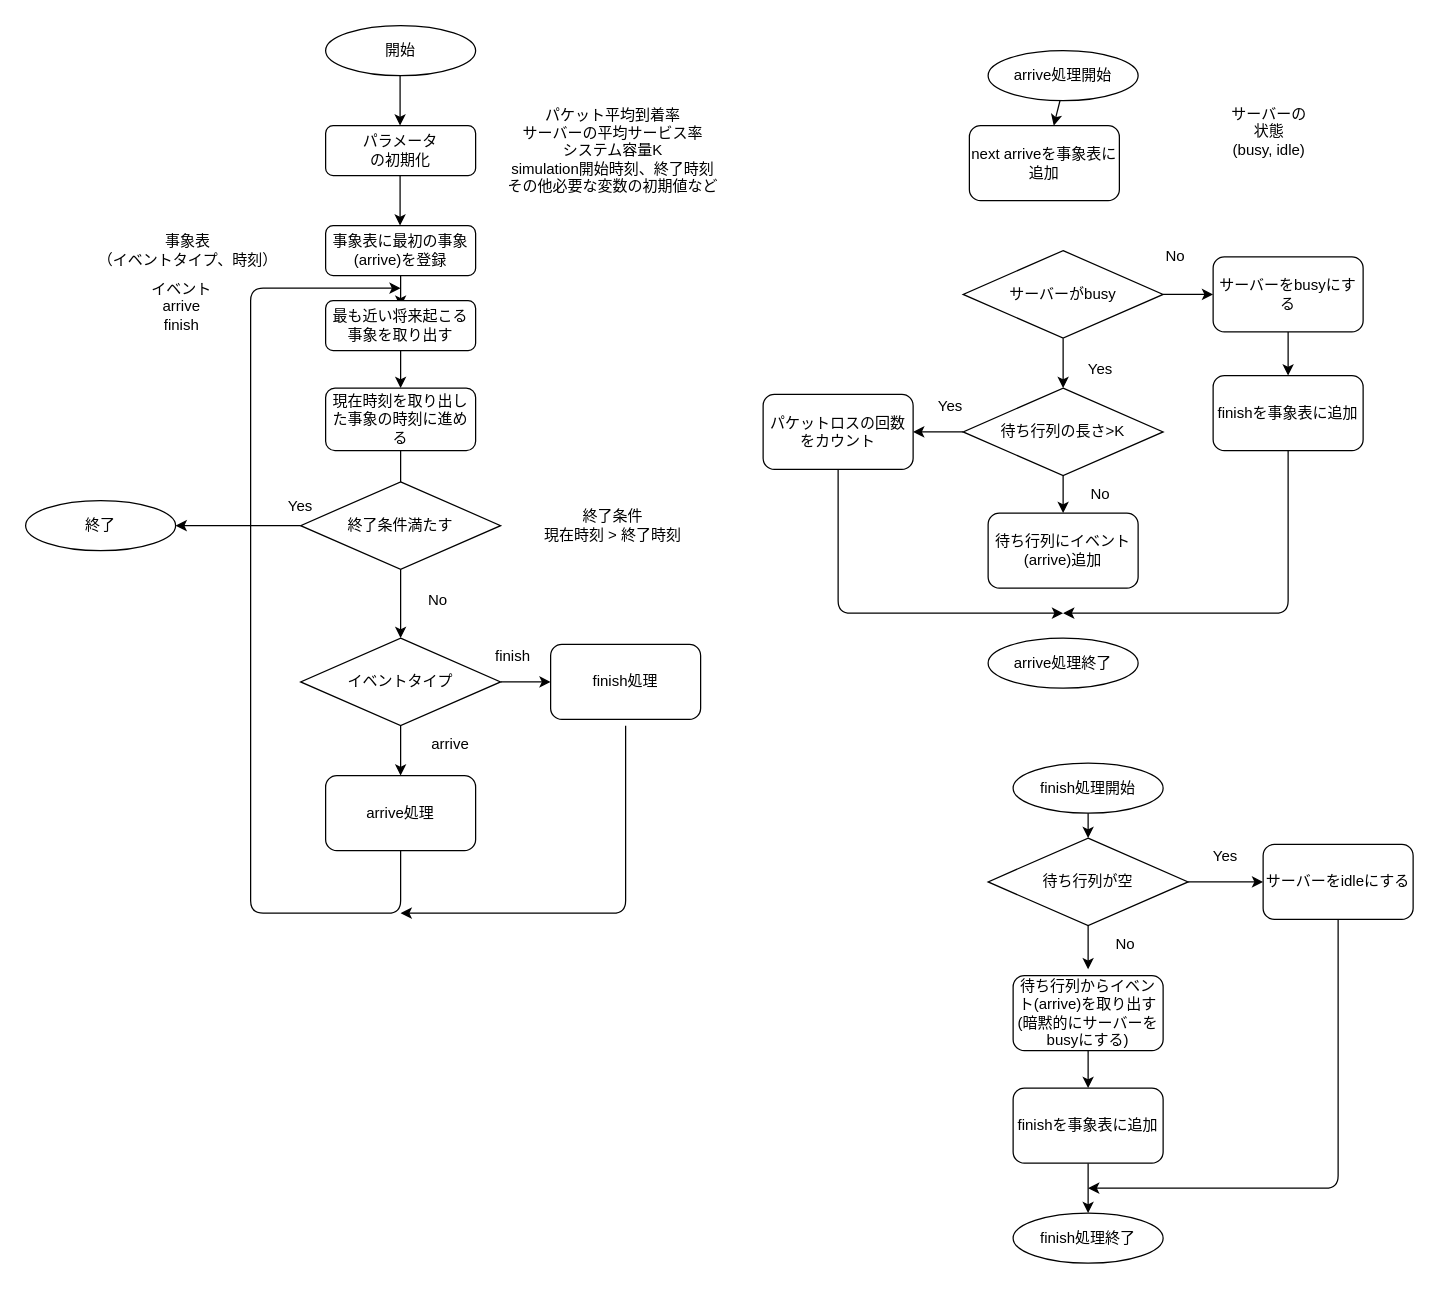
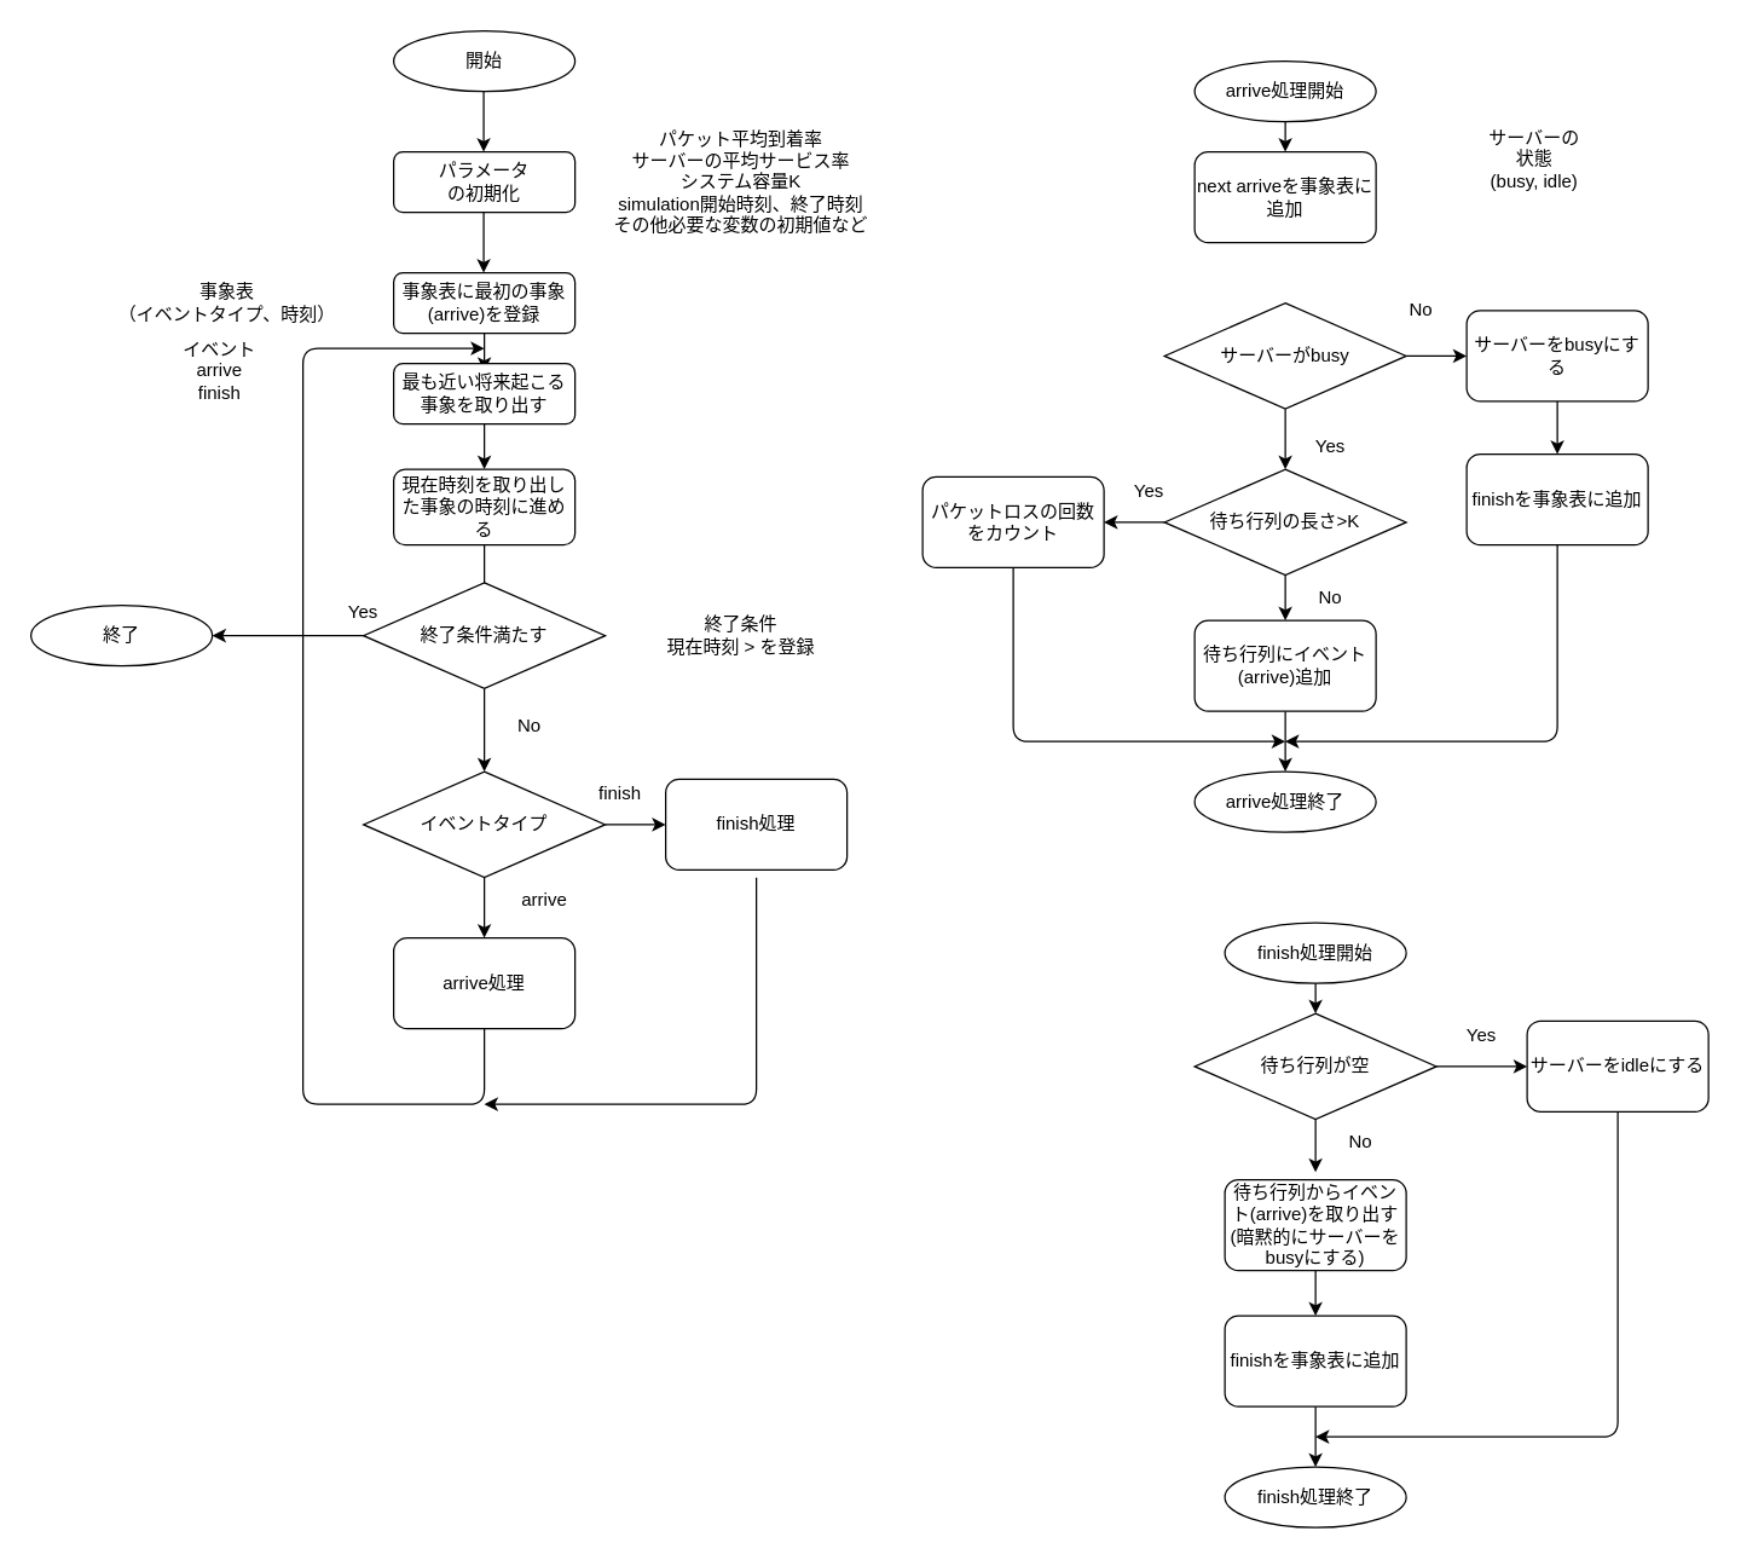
  <mxCell id="0" />
  <mxCell id="1" parent="0" />
  <mxCell id="2" value="開始" style="ellipse;whiteSpace=wrap;html=1;strokeColor=default;fillColor=default;" parent="1" vertex="1"><mxGeometry x="260" y="20" width="120" height="40" as="geometry" /></mxCell>
  <mxCell id="3" value="パラメータ&lt;br&gt;の初期化" style="rounded=1;whiteSpace=wrap;html=1;strokeColor=default;" parent="1" vertex="1"><mxGeometry x="260" y="100" width="120" height="40" as="geometry" /></mxCell>
  <mxCell id="4" value="" style="edgeStyle=none;html=1;strokeColor=default;" parent="1" source="5" edge="1"><mxGeometry relative="1" as="geometry"><mxPoint x="320" y="245" as="targetPoint" /></mxGeometry></mxCell>
  <mxCell id="5" value="事象表に最初の事象(arrive)を登録" style="rounded=1;whiteSpace=wrap;html=1;strokeColor=default;" parent="1" vertex="1"><mxGeometry x="260" y="180" width="120" height="40" as="geometry" /></mxCell>
  <mxCell id="6" value="終了" style="ellipse;whiteSpace=wrap;html=1;fillColor=none;" parent="1" vertex="1"><mxGeometry x="20" y="400" width="120" height="40" as="geometry" /></mxCell>
  <mxCell id="7" value="" style="edgeStyle=none;html=1;strokeColor=default;" parent="1" edge="1"><mxGeometry relative="1" as="geometry"><mxPoint x="319.57" y="60" as="sourcePoint" /><mxPoint x="319.57" y="100" as="targetPoint" /></mxGeometry></mxCell>
  <mxCell id="8" value="" style="edgeStyle=none;html=1;strokeColor=default;" parent="1" edge="1"><mxGeometry relative="1" as="geometry"><mxPoint x="319.57" y="140" as="sourcePoint" /><mxPoint x="319.57" y="180" as="targetPoint" /></mxGeometry></mxCell>
  <mxCell id="9" value="サーバーの状態&lt;br&gt;(busy, idle)" style="text;html=1;align=center;verticalAlign=middle;whiteSpace=wrap;rounded=0;strokeColor=none;" parent="1" vertex="1"><mxGeometry x="980" y="90" width="70" height="30" as="geometry" /></mxCell>
  <mxCell id="10" value="パケット平均到着率&lt;br&gt;サーバーの平均サービス率&lt;br&gt;システム容量K&lt;br&gt;simulation開始時刻、終了時刻&lt;br&gt;その他必要な変数の初期値など" style="text;html=1;align=center;verticalAlign=middle;whiteSpace=wrap;rounded=0;strokeColor=none;" parent="1" vertex="1"><mxGeometry x="390" y="70" width="200" height="100" as="geometry" /></mxCell>
  <mxCell id="11" value="イベント&lt;br&gt;arrive&lt;br&gt;finish" style="text;html=1;align=center;verticalAlign=middle;whiteSpace=wrap;rounded=0;strokeColor=none;" parent="1" vertex="1"><mxGeometry x="100" y="225" width="90" height="40" as="geometry" /></mxCell>
  <mxCell id="12" value="" style="edgeStyle=none;html=1;strokeColor=default;" parent="1" source="13" target="22" edge="1"><mxGeometry relative="1" as="geometry" /></mxCell>
  <mxCell id="13" value="最も近い将来起こる事象を取り出す" style="rounded=1;whiteSpace=wrap;html=1;strokeColor=default;" parent="1" vertex="1"><mxGeometry x="260" y="240" width="120" height="40" as="geometry" /></mxCell>
  <mxCell id="14" value="" style="edgeStyle=none;html=1;strokeColor=default;" parent="1" source="16" target="17" edge="1"><mxGeometry relative="1" as="geometry" /></mxCell>
  <mxCell id="15" value="" style="edgeStyle=none;html=1;strokeColor=default;" edge="1" parent="1" source="16" target="20"><mxGeometry relative="1" as="geometry" /></mxCell>
  <mxCell id="16" value="イベントタイプ" style="rhombus;whiteSpace=wrap;html=1;strokeColor=default;" parent="1" vertex="1"><mxGeometry x="240" y="510" width="160" height="70" as="geometry" /></mxCell>
  <mxCell id="17" value="arrive処理" style="rounded=1;whiteSpace=wrap;html=1;strokeColor=default;" parent="1" vertex="1"><mxGeometry x="260" y="620" width="120" height="60" as="geometry" /></mxCell>
  <mxCell id="18" value="finish" style="text;html=1;align=center;verticalAlign=middle;whiteSpace=wrap;rounded=0;strokeColor=none;" parent="1" vertex="1"><mxGeometry x="380" y="510" width="60" height="30" as="geometry" /></mxCell>
  <mxCell id="19" value="事象表&lt;br&gt;（イベントタイプ、時刻）" style="text;html=1;align=center;verticalAlign=middle;whiteSpace=wrap;rounded=0;strokeColor=none;" parent="1" vertex="1"><mxGeometry x="60" y="180" width="180" height="40" as="geometry" /></mxCell>
  <mxCell id="20" value="finish処理" style="rounded=1;whiteSpace=wrap;html=1;strokeColor=default;" parent="1" vertex="1"><mxGeometry x="440" y="515" width="120" height="60" as="geometry" /></mxCell>
  <mxCell id="21" value="" style="edgeStyle=none;html=1;entryX=0.5;entryY=0;entryDx=0;entryDy=0;strokeColor=default;" parent="1" source="22" target="16" edge="1"><mxGeometry relative="1" as="geometry"><mxPoint x="335.789" y="380" as="targetPoint" /></mxGeometry></mxCell>
  <mxCell id="22" value="現在時刻を取り出した事象の時刻に進める" style="rounded=1;whiteSpace=wrap;html=1;strokeColor=default;" parent="1" vertex="1"><mxGeometry x="260" y="310" width="120" height="50" as="geometry" /></mxCell>
  <mxCell id="23" value="arrive" style="text;html=1;align=center;verticalAlign=middle;whiteSpace=wrap;rounded=0;strokeColor=none;" parent="1" vertex="1"><mxGeometry x="330" y="580" width="60" height="30" as="geometry" /></mxCell>
  <mxCell id="24" value="Yes" style="text;html=1;align=center;verticalAlign=middle;whiteSpace=wrap;rounded=0;strokeColor=none;" parent="1" vertex="1"><mxGeometry x="210" y="390" width="60" height="30" as="geometry" /></mxCell>
  <mxCell id="25" value="" style="edgeStyle=none;html=1;strokeColor=default;" parent="1" target="26" edge="1"><mxGeometry relative="1" as="geometry"><mxPoint x="850" y="70" as="sourcePoint" /></mxGeometry></mxCell>
- <mxCell id="26" value="next arriveを事象表に追加" style="rounded=1;whiteSpace=wrap;html=1;strokeColor=default;" parent="1" vertex="1"><mxGeometry x="775" y="100" width="120" height="60" as="geometry" /></mxCell>
+ <mxCell id="26" value="next arriveを事象表に追加" style="rounded=1;whiteSpace=wrap;html=1;strokeColor=default;" parent="1" vertex="1"><mxGeometry x="790" y="100" width="120" height="60" as="geometry" /></mxCell>
  <mxCell id="27" value="" style="edgeStyle=none;html=1;strokeColor=default;" parent="1" source="29" target="32" edge="1"><mxGeometry relative="1" as="geometry" /></mxCell>
  <mxCell id="28" value="" style="edgeStyle=none;html=1;strokeColor=default;" parent="1" source="29" target="41" edge="1"><mxGeometry relative="1" as="geometry" /></mxCell>
  <mxCell id="29" value="サーバーがbusy" style="rhombus;whiteSpace=wrap;html=1;strokeColor=default;" parent="1" vertex="1"><mxGeometry x="770" y="200" width="160" height="70" as="geometry" /></mxCell>
  <mxCell id="30" value="" style="edgeStyle=none;html=1;strokeColor=default;" parent="1" source="32" edge="1"><mxGeometry relative="1" as="geometry"><mxPoint x="730" y="345" as="targetPoint" /></mxGeometry></mxCell>
  <mxCell id="31" value="" style="edgeStyle=none;html=1;strokeColor=default;" parent="1" source="32" target="35" edge="1"><mxGeometry relative="1" as="geometry" /></mxCell>
  <mxCell id="32" value="待ち行列の長さ&amp;gt;K" style="rhombus;whiteSpace=wrap;html=1;strokeColor=default;" parent="1" vertex="1"><mxGeometry x="770" y="310" width="160" height="70" as="geometry" /></mxCell>
  <mxCell id="33" value="パケットロスの回数をカウント" style="rounded=1;whiteSpace=wrap;html=1;strokeColor=default;" parent="1" vertex="1"><mxGeometry x="610" y="315" width="120" height="60" as="geometry" /></mxCell>
+ <mxCell id="34" value="" style="edgeStyle=none;html=1;strokeColor=default;" parent="1" source="35" target="44" edge="1"><mxGeometry relative="1" as="geometry" /></mxCell>
  <mxCell id="35" value="待ち行列にイベント(arrive)追加" style="rounded=1;whiteSpace=wrap;html=1;strokeColor=default;" parent="1" vertex="1"><mxGeometry x="790" y="410" width="120" height="60" as="geometry" /></mxCell>
  <mxCell id="36" value="Yes" style="text;html=1;align=center;verticalAlign=middle;whiteSpace=wrap;rounded=0;strokeColor=none;" parent="1" vertex="1"><mxGeometry x="730" y="310" width="60" height="30" as="geometry" /></mxCell>
  <mxCell id="37" value="No" style="text;html=1;align=center;verticalAlign=middle;whiteSpace=wrap;rounded=0;strokeColor=none;" parent="1" vertex="1"><mxGeometry x="850" y="380" width="60" height="30" as="geometry" /></mxCell>
  <mxCell id="38" value="Yes" style="text;html=1;align=center;verticalAlign=middle;whiteSpace=wrap;rounded=0;strokeColor=none;" parent="1" vertex="1"><mxGeometry x="850" y="280" width="60" height="30" as="geometry" /></mxCell>
  <mxCell id="39" value="No" style="text;html=1;align=center;verticalAlign=middle;whiteSpace=wrap;rounded=0;strokeColor=none;" parent="1" vertex="1"><mxGeometry x="910" y="190" width="60" height="30" as="geometry" /></mxCell>
  <mxCell id="40" value="" style="edgeStyle=none;html=1;strokeColor=default;" parent="1" source="41" target="42" edge="1"><mxGeometry relative="1" as="geometry" /></mxCell>
  <mxCell id="41" value="サーバーをbusyにする" style="rounded=1;whiteSpace=wrap;html=1;strokeColor=default;" parent="1" vertex="1"><mxGeometry x="970" y="205" width="120" height="60" as="geometry" /></mxCell>
  <mxCell id="42" value="finishを事象表に追加" style="rounded=1;whiteSpace=wrap;html=1;strokeColor=default;" parent="1" vertex="1"><mxGeometry x="970" y="300" width="120" height="60" as="geometry" /></mxCell>
  <mxCell id="43" value="arrive処理開始" style="ellipse;whiteSpace=wrap;html=1;strokeColor=default;" parent="1" vertex="1"><mxGeometry x="790" y="40" width="120" height="40" as="geometry" /></mxCell>
  <mxCell id="44" value="arrive処理終了" style="ellipse;whiteSpace=wrap;html=1;strokeColor=default;" parent="1" vertex="1"><mxGeometry x="790" y="510" width="120" height="40" as="geometry" /></mxCell>
  <mxCell id="45" value="" style="edgeStyle=none;html=1;exitX=0.5;exitY=1;exitDx=0;exitDy=0;strokeColor=default;" parent="1" source="33" edge="1"><mxGeometry relative="1" as="geometry"><mxPoint x="410" y="425" as="sourcePoint" /><mxPoint x="850" y="490" as="targetPoint" /><Array as="points"><mxPoint x="670" y="490" /></Array></mxGeometry></mxCell>
  <mxCell id="46" value="" style="edgeStyle=none;html=1;exitX=0.5;exitY=1;exitDx=0;exitDy=0;strokeColor=default;" parent="1" edge="1"><mxGeometry relative="1" as="geometry"><mxPoint x="1030" y="360" as="sourcePoint" /><mxPoint x="850" y="490" as="targetPoint" /><Array as="points"><mxPoint x="1030" y="490" /></Array></mxGeometry></mxCell>
  <mxCell id="47" value="" style="edgeStyle=none;html=1;strokeColor=default;" parent="1" edge="1"><mxGeometry relative="1" as="geometry"><mxPoint x="870" y="640" as="sourcePoint" /><mxPoint x="870" y="670" as="targetPoint" /></mxGeometry></mxCell>
  <mxCell id="48" value="" style="edgeStyle=none;html=1;exitX=1;exitY=0.5;exitDx=0;exitDy=0;strokeColor=default;" parent="1" source="49" edge="1"><mxGeometry relative="1" as="geometry"><mxPoint x="1010" y="705" as="targetPoint" /></mxGeometry></mxCell>
  <mxCell id="49" value="待ち行列が空" style="rhombus;whiteSpace=wrap;html=1;strokeColor=default;" parent="1" vertex="1"><mxGeometry x="790" y="670" width="160" height="70" as="geometry" /></mxCell>
  <mxCell id="50" value="Yes" style="text;html=1;align=center;verticalAlign=middle;whiteSpace=wrap;rounded=0;strokeColor=none;" parent="1" vertex="1"><mxGeometry x="950" y="670" width="60" height="30" as="geometry" /></mxCell>
  <mxCell id="51" value="No" style="text;html=1;align=center;verticalAlign=middle;whiteSpace=wrap;rounded=0;strokeColor=none;" parent="1" vertex="1"><mxGeometry x="870" y="740" width="60" height="30" as="geometry" /></mxCell>
  <mxCell id="52" value="" style="edgeStyle=none;html=1;strokeColor=default;" parent="1" edge="1"><mxGeometry relative="1" as="geometry"><mxPoint x="870" y="740" as="sourcePoint" /><mxPoint x="870" y="775" as="targetPoint" /></mxGeometry></mxCell>
  <mxCell id="53" value="finish処理開始" style="ellipse;whiteSpace=wrap;html=1;strokeColor=default;" parent="1" vertex="1"><mxGeometry x="810" y="610" width="120" height="40" as="geometry" /></mxCell>
  <mxCell id="54" value="サーバーをidleにする" style="rounded=1;whiteSpace=wrap;html=1;strokeColor=default;" parent="1" vertex="1"><mxGeometry x="1010" y="675" width="120" height="60" as="geometry" /></mxCell>
  <mxCell id="55" value="" style="edgeStyle=none;html=1;strokeColor=default;" parent="1" source="56" edge="1"><mxGeometry relative="1" as="geometry"><mxPoint x="870" y="870" as="targetPoint" /></mxGeometry></mxCell>
  <mxCell id="56" value="待ち行列からイベント(arrive)を取り出す&lt;br&gt;(暗黙的にサーバーをbusyにする)" style="rounded=1;whiteSpace=wrap;html=1;strokeColor=default;" parent="1" vertex="1"><mxGeometry x="810" y="780" width="120" height="60" as="geometry" /></mxCell>
  <mxCell id="57" value="finish処理終了" style="ellipse;whiteSpace=wrap;html=1;strokeColor=default;" parent="1" vertex="1"><mxGeometry x="810" y="970" width="120" height="40" as="geometry" /></mxCell>
  <mxCell id="58" value="" style="edgeStyle=none;html=1;exitX=0.5;exitY=1;exitDx=0;exitDy=0;strokeColor=default;" parent="1" source="59" edge="1"><mxGeometry relative="1" as="geometry"><mxPoint x="870" y="940" as="sourcePoint" /><mxPoint x="870" y="970" as="targetPoint" /></mxGeometry></mxCell>
  <mxCell id="59" value="finishを事象表に追加" style="rounded=1;whiteSpace=wrap;html=1;strokeColor=default;" parent="1" vertex="1"><mxGeometry x="810" y="870" width="120" height="60" as="geometry" /></mxCell>
  <mxCell id="60" value="" style="edgeStyle=none;html=1;exitX=0.5;exitY=1;exitDx=0;exitDy=0;strokeColor=default;" parent="1" source="54" edge="1"><mxGeometry relative="1" as="geometry"><mxPoint x="1040" y="370" as="sourcePoint" /><mxPoint x="870" y="950" as="targetPoint" /><Array as="points"><mxPoint x="1070" y="950" /></Array></mxGeometry></mxCell>
- <mxCell id="61" value="終了条件&lt;br&gt;現在時刻 &amp;gt; 終了時刻" style="text;html=1;align=center;verticalAlign=middle;whiteSpace=wrap;rounded=0;strokeColor=none;" parent="1" vertex="1"><mxGeometry x="420" y="400" width="140" height="40" as="geometry" /></mxCell>
+ <mxCell id="61" value="終了条件&lt;br&gt;現在時刻 &amp;gt; を登録" style="text;html=1;align=center;verticalAlign=middle;whiteSpace=wrap;rounded=0;strokeColor=none;" parent="1" vertex="1"><mxGeometry x="420" y="400" width="140" height="40" as="geometry" /></mxCell>
  <mxCell id="62" value="No" style="text;html=1;align=center;verticalAlign=middle;whiteSpace=wrap;rounded=0;strokeColor=none;" parent="1" vertex="1"><mxGeometry x="320" y="460" width="60" height="40" as="geometry" /></mxCell>
  <mxCell id="63" value="" style="edgeStyle=none;html=1;strokeColor=default;" edge="1" parent="1" source="64" target="6"><mxGeometry relative="1" as="geometry" /></mxCell>
  <mxCell id="64" value="終了条件満たす" style="rhombus;whiteSpace=wrap;html=1;strokeColor=default;" vertex="1" parent="1"><mxGeometry x="240" y="385" width="160" height="70" as="geometry" /></mxCell>
  <mxCell id="65" value="" style="endArrow=classic;html=1;exitX=0.5;exitY=1;exitDx=0;exitDy=0;strokeColor=default;" edge="1" parent="1" source="17"><mxGeometry width="50" height="50" relative="1" as="geometry"><mxPoint x="380" y="490" as="sourcePoint" /><mxPoint x="320" y="230" as="targetPoint" /><Array as="points"><mxPoint x="320" y="730" /><mxPoint x="200" y="730" /><mxPoint x="200" y="230" /></Array></mxGeometry></mxCell>
  <mxCell id="66" value="" style="endArrow=classic;html=1;strokeColor=default;" edge="1" parent="1"><mxGeometry width="50" height="50" relative="1" as="geometry"><mxPoint x="500" y="580" as="sourcePoint" /><mxPoint x="320" y="730" as="targetPoint" /><Array as="points"><mxPoint x="500" y="730" /></Array></mxGeometry></mxCell>
